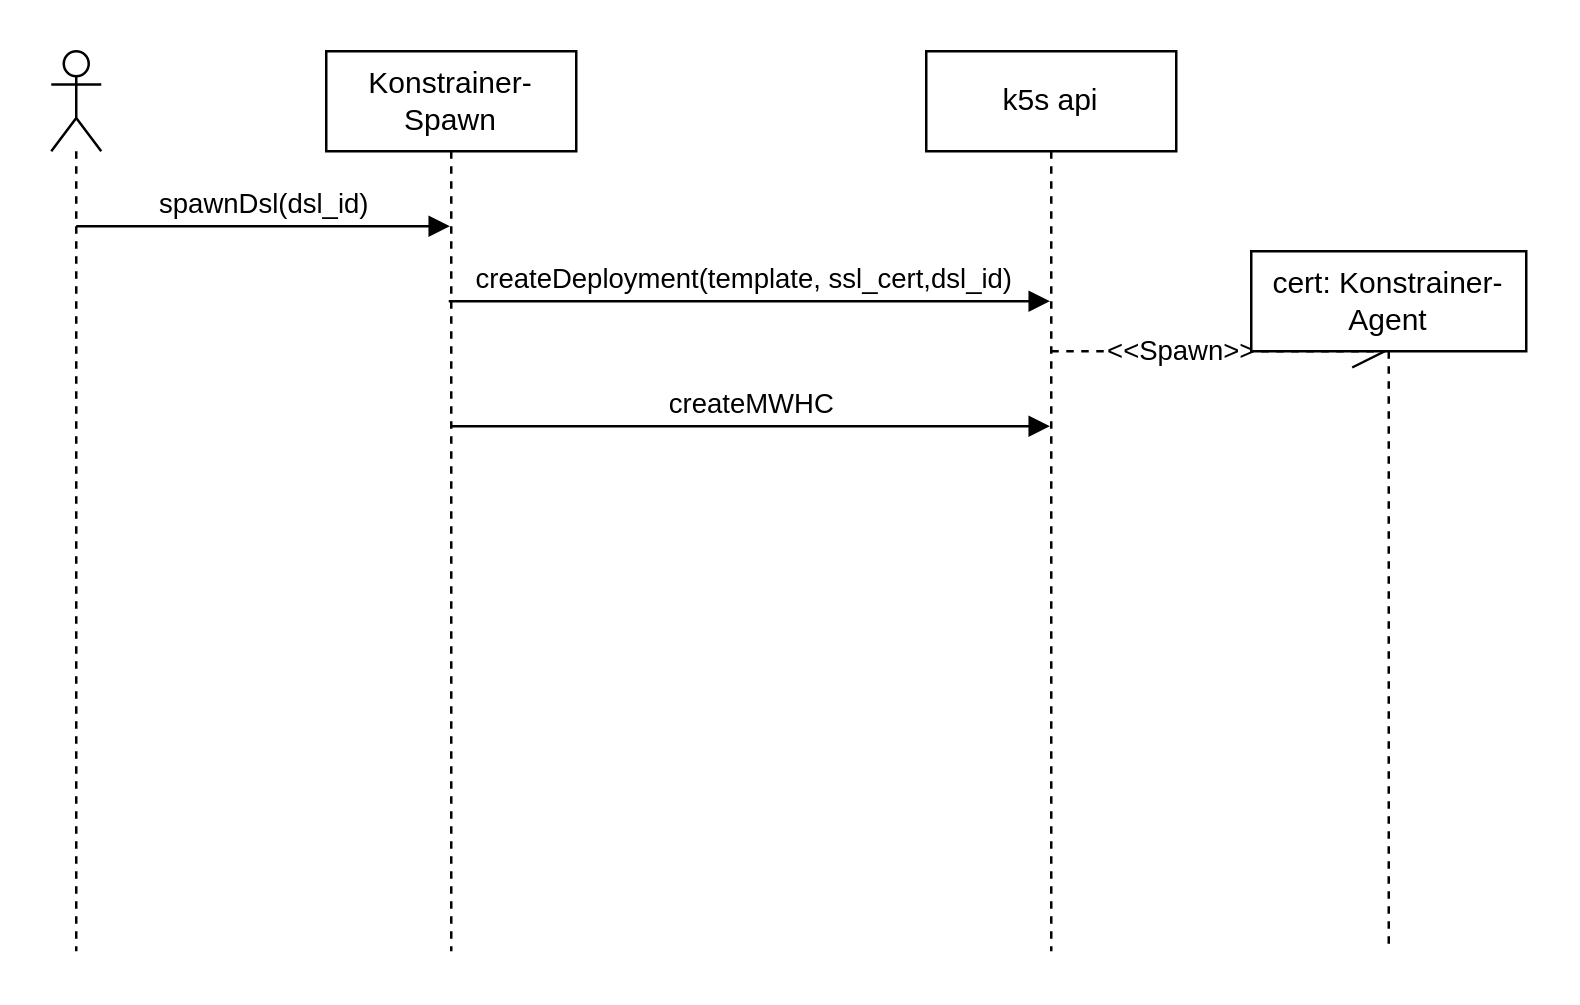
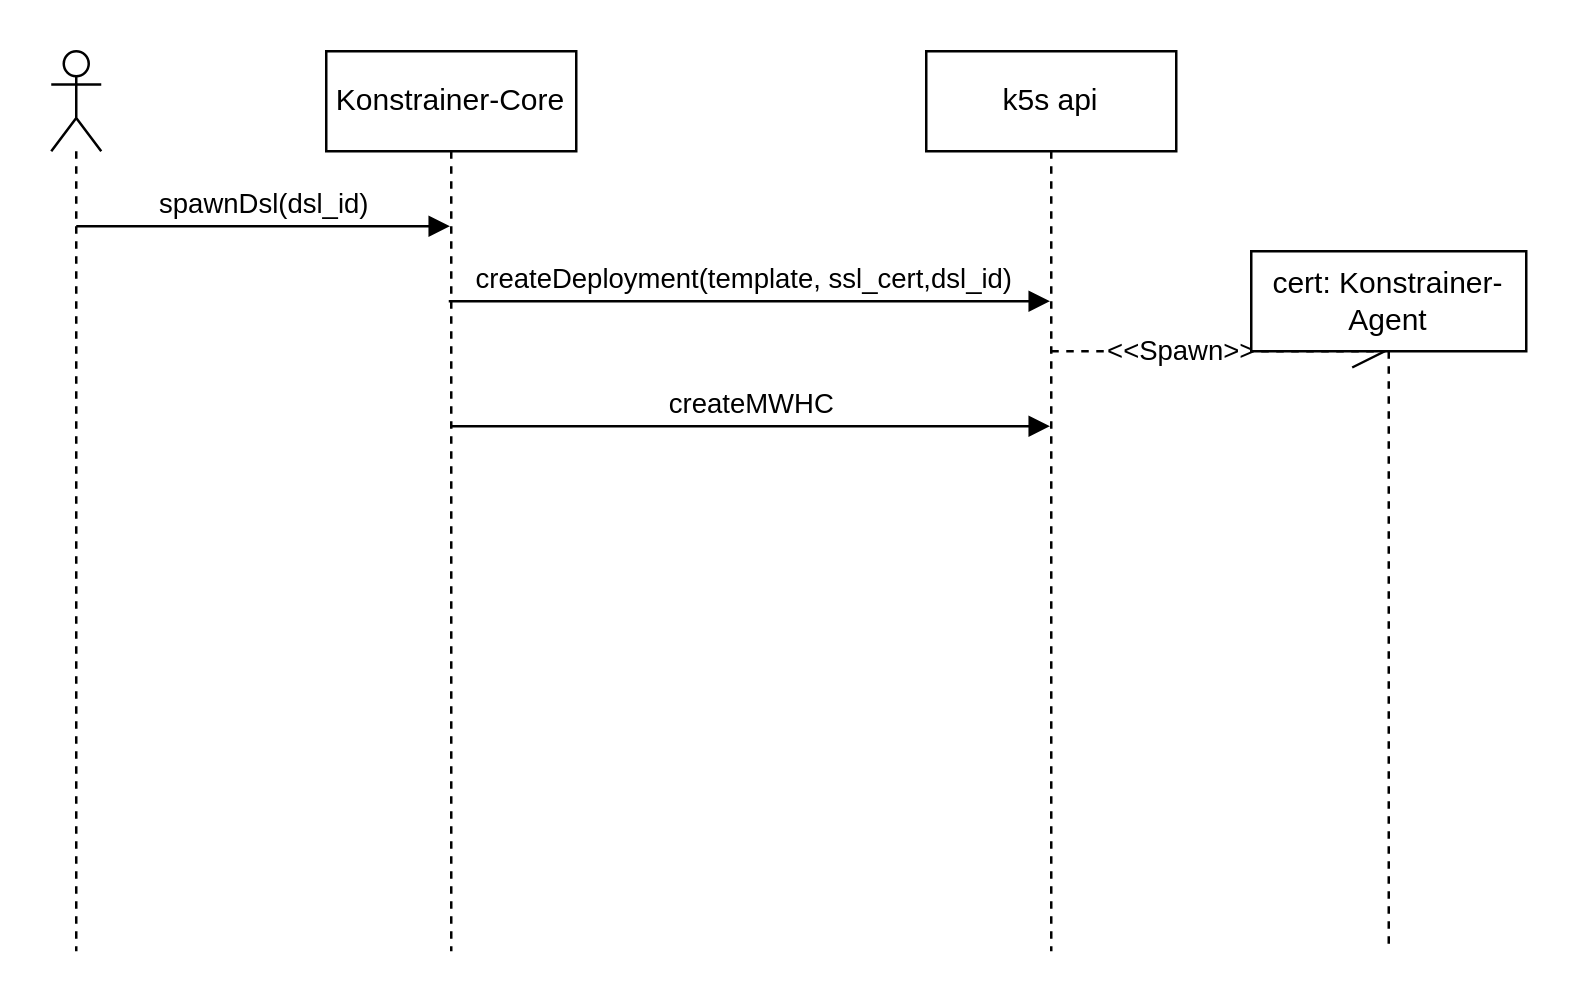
  <mxCell id="0" />
  <mxCell id="1" parent="0" />
- <mxCell id="2" value="Konstrainer-Spawn" style="shape=umlLifeline;perimeter=lifelinePerimeter;whiteSpace=wrap;html=1;container=1;collapsible=0;recursiveResize=0;outlineConnect=0;" parent="1" vertex="1"><mxGeometry x="130" y="20" width="100" height="360" as="geometry" /></mxCell>
+ <mxCell id="2" value="Konstrainer-Core" style="shape=umlLifeline;perimeter=lifelinePerimeter;whiteSpace=wrap;html=1;container=1;collapsible=0;recursiveResize=0;outlineConnect=0;" parent="1" vertex="1"><mxGeometry x="130" y="20" width="100" height="360" as="geometry" /></mxCell>
  <mxCell id="3" value="createDeployment(template, ssl_cert,dsl_id)" style="html=1;verticalAlign=bottom;endArrow=block;" parent="2" target="7" edge="1"><mxGeometry x="-0.021" width="80" relative="1" as="geometry"><mxPoint x="49" y="100" as="sourcePoint" /><mxPoint x="178.5" y="100" as="targetPoint" /><mxPoint as="offset" /></mxGeometry></mxCell>
  <mxCell id="4" value="createMWHC" style="html=1;verticalAlign=bottom;endArrow=block;" parent="2" target="7" edge="1"><mxGeometry width="80" relative="1" as="geometry"><mxPoint x="50" y="150" as="sourcePoint" /><mxPoint x="130" y="150" as="targetPoint" /></mxGeometry></mxCell>
  <mxCell id="5" value="" style="shape=umlLifeline;participant=umlActor;perimeter=lifelinePerimeter;whiteSpace=wrap;html=1;container=1;collapsible=0;recursiveResize=0;verticalAlign=top;spacingTop=36;outlineConnect=0;" parent="1" vertex="1"><mxGeometry x="20" y="20" width="20" height="360" as="geometry" /></mxCell>
  <mxCell id="6" value="spawnDsl(dsl_id)" style="html=1;verticalAlign=bottom;endArrow=block;" parent="5" target="2" edge="1"><mxGeometry width="80" relative="1" as="geometry"><mxPoint x="10" y="70" as="sourcePoint" /><mxPoint x="90" y="70" as="targetPoint" /></mxGeometry></mxCell>
  <mxCell id="7" value="k5s api" style="shape=umlLifeline;perimeter=lifelinePerimeter;whiteSpace=wrap;html=1;container=1;collapsible=0;recursiveResize=0;outlineConnect=0;" parent="1" vertex="1"><mxGeometry x="370" y="20" width="100" height="360" as="geometry" /></mxCell>
  <mxCell id="8" value="&amp;lt;&amp;lt;Spawn&amp;gt;&amp;gt;" style="endArrow=open;endSize=12;dashed=1;html=1;" parent="7" target="9" edge="1"><mxGeometry x="-0.223" width="160" relative="1" as="geometry"><mxPoint x="50" y="120" as="sourcePoint" /><mxPoint x="210" y="120" as="targetPoint" /><Array as="points"><mxPoint x="120" y="120" /></Array><mxPoint as="offset" /></mxGeometry></mxCell>
  <mxCell id="9" value="cert: Konstrainer-Agent" style="shape=umlLifeline;perimeter=lifelinePerimeter;whiteSpace=wrap;html=1;container=1;collapsible=0;recursiveResize=0;outlineConnect=0;" parent="1" vertex="1"><mxGeometry x="500" y="100" width="110" height="280" as="geometry" /></mxCell>
